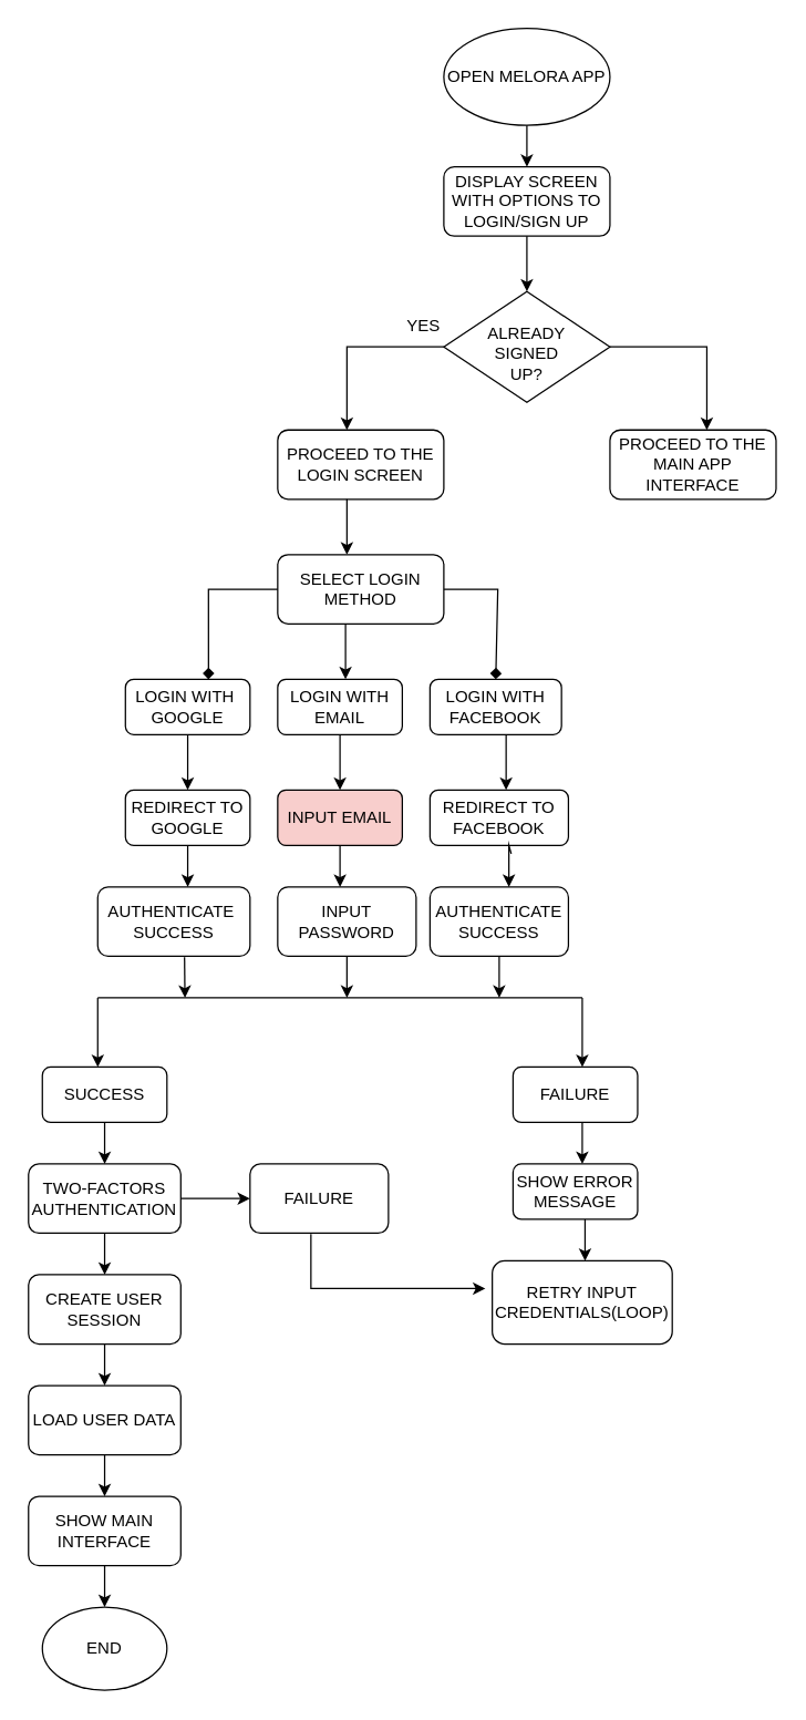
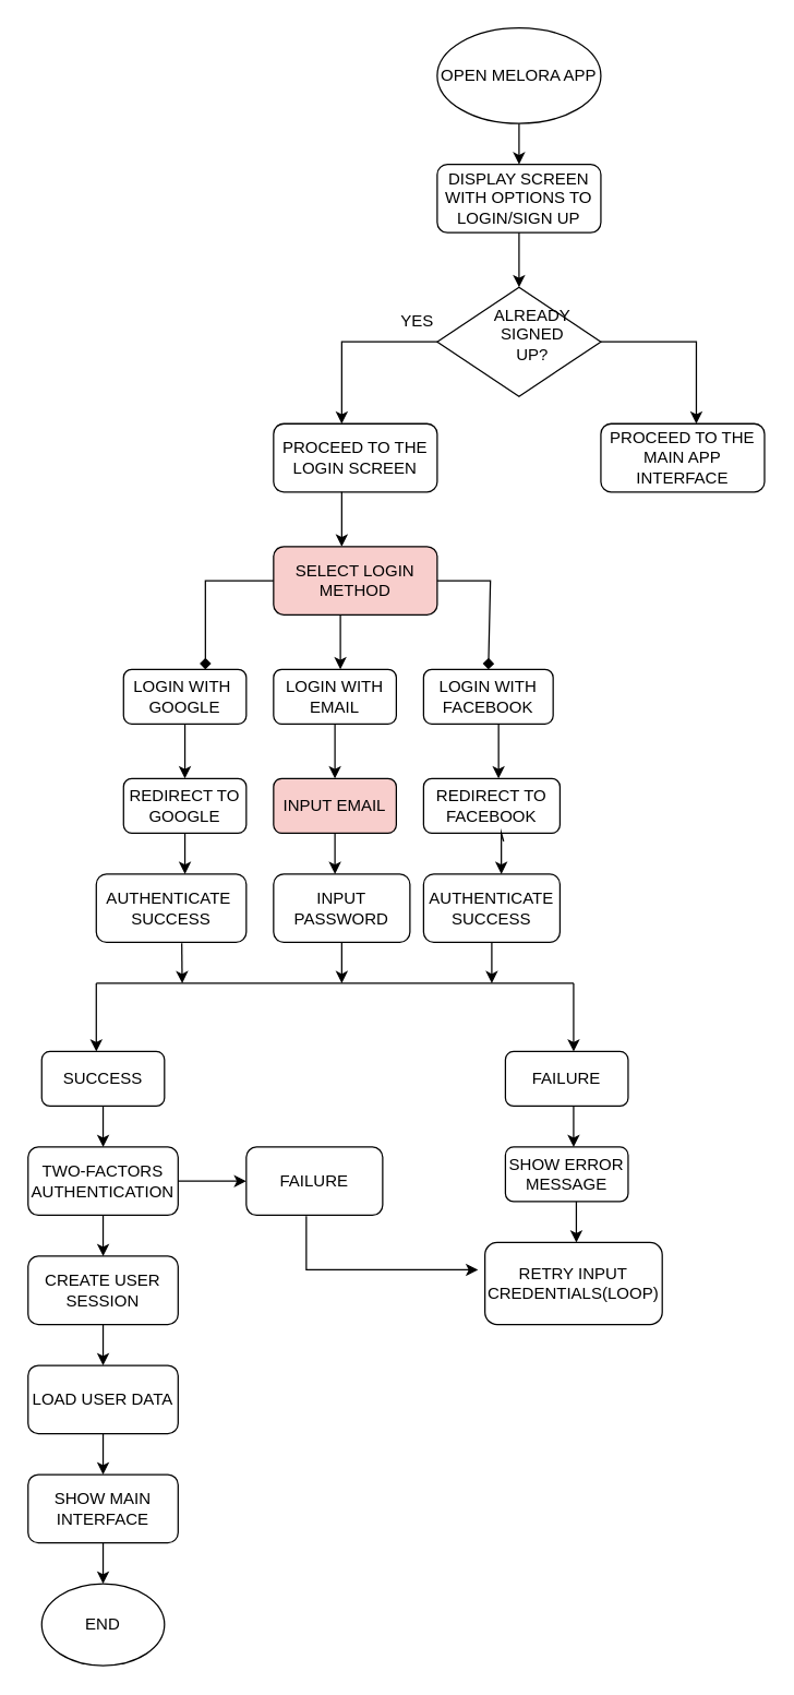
  <mxCell id="0" />
  <mxCell id="1" parent="0" />
  <mxCell id="2" value="OPEN MELORA APP" style="ellipse;whiteSpace=wrap;html=1;" vertex="1" parent="1"><mxGeometry x="320" y="20" width="120" height="70" as="geometry" /></mxCell>
  <mxCell id="3" value="" style="endArrow=classic;html=1;rounded=0;exitX=0.5;exitY=1;exitDx=0;exitDy=0;" edge="1" parent="1" source="2"><mxGeometry width="50" height="50" relative="1" as="geometry"><mxPoint x="330" y="230" as="sourcePoint" /><mxPoint x="380" y="120" as="targetPoint" /></mxGeometry></mxCell>
  <mxCell id="4" value="DISPLAY SCREEN WITH OPTIONS TO LOGIN/SIGN UP" style="rounded=1;whiteSpace=wrap;html=1;" vertex="1" parent="1"><mxGeometry x="320" y="120" width="120" height="50" as="geometry" /></mxCell>
  <mxCell id="5" value="" style="endArrow=classic;html=1;rounded=0;" edge="1" parent="1" source="4"><mxGeometry width="50" height="50" relative="1" as="geometry"><mxPoint x="340" y="320" as="sourcePoint" /><mxPoint x="380" y="210" as="targetPoint" /></mxGeometry></mxCell>
  <mxCell id="6" value="" style="rhombus;whiteSpace=wrap;html=1;" vertex="1" parent="1"><mxGeometry x="320" y="210" width="120" height="80" as="geometry" /></mxCell>
- <mxCell id="7" value="ALREADY SIGNED UP?" style="text;strokeColor=none;align=center;fillColor=none;html=1;verticalAlign=middle;whiteSpace=wrap;rounded=0;" vertex="1" parent="1"><mxGeometry x="350" y="240" width="60" height="30" as="geometry" /></mxCell>
+ <mxCell id="7" value="ALREADY SIGNED UP?" style="text;strokeColor=none;align=center;fillColor=none;html=1;verticalAlign=middle;whiteSpace=wrap;rounded=0;" vertex="1" parent="1"><mxGeometry x="360" y="230" width="60" height="30" as="geometry" /></mxCell>
  <mxCell id="8" value="" style="endArrow=classic;html=1;rounded=0;exitX=0;exitY=0.5;exitDx=0;exitDy=0;" edge="1" parent="1" source="6"><mxGeometry width="50" height="50" relative="1" as="geometry"><mxPoint x="100" y="260" as="sourcePoint" /><mxPoint x="250" y="310" as="targetPoint" /><Array as="points"><mxPoint x="250" y="250" /></Array></mxGeometry></mxCell>
  <mxCell id="9" value="" style="endArrow=classic;html=1;rounded=0;exitX=1;exitY=0.5;exitDx=0;exitDy=0;" edge="1" parent="1" source="6"><mxGeometry width="50" height="50" relative="1" as="geometry"><mxPoint x="580" y="280" as="sourcePoint" /><mxPoint x="510" y="310" as="targetPoint" /><Array as="points"><mxPoint x="510" y="250" /></Array></mxGeometry></mxCell>
  <mxCell id="10" value="YES" style="text;html=1;align=center;verticalAlign=middle;resizable=0;points=[];autosize=1;strokeColor=none;fillColor=none;" vertex="1" parent="1"><mxGeometry x="280" y="220" width="50" height="30" as="geometry" /></mxCell>
  <mxCell id="11" value="PROCEED TO THE LOGIN SCREEN" style="rounded=1;whiteSpace=wrap;html=1;" vertex="1" parent="1"><mxGeometry x="200" y="310" width="120" height="50" as="geometry" /></mxCell>
  <mxCell id="12" value="PROCEED TO THE MAIN APP INTERFACE" style="rounded=1;whiteSpace=wrap;html=1;" vertex="1" parent="1"><mxGeometry x="440" y="310" width="120" height="50" as="geometry" /></mxCell>
  <mxCell id="13" value="" style="endArrow=classic;html=1;rounded=0;" edge="1" parent="1"><mxGeometry width="50" height="50" relative="1" as="geometry"><mxPoint x="250" y="360" as="sourcePoint" /><mxPoint x="250" y="400" as="targetPoint" /></mxGeometry></mxCell>
- <mxCell id="14" value="SELECT LOGIN METHOD" style="rounded=1;whiteSpace=wrap;html=1;" vertex="1" parent="1"><mxGeometry x="200" y="400" width="120" height="50" as="geometry" /></mxCell>
+ <mxCell id="14" value="SELECT LOGIN METHOD" style="rounded=1;whiteSpace=wrap;html=1;fillColor=#f8cecc;" vertex="1" parent="1"><mxGeometry x="200" y="400" width="120" height="50" as="geometry" /></mxCell>
  <mxCell id="15" value="" style="endArrow=classic;html=1;rounded=0;" edge="1" parent="1"><mxGeometry width="50" height="50" relative="1" as="geometry"><mxPoint x="249" y="450" as="sourcePoint" /><mxPoint x="249" y="490" as="targetPoint" /><Array as="points" /></mxGeometry></mxCell>
  <mxCell id="16" value="LOGIN WITH EMAIL" style="rounded=1;whiteSpace=wrap;html=1;" vertex="1" parent="1"><mxGeometry x="200" y="490" width="90" height="40" as="geometry" /></mxCell>
  <mxCell id="17" value="" style="endArrow=diamond;html=1;rounded=0;exitX=1;exitY=0.5;exitDx=0;exitDy=0;entryX=0.5;entryY=0;entryDx=0;entryDy=0;" edge="1" parent="1" source="14" target="26"><mxGeometry width="50" height="50" relative="1" as="geometry"><mxPoint x="320" y="430" as="sourcePoint" /><mxPoint x="359" y="483" as="targetPoint" /><Array as="points"><mxPoint x="359" y="425" /></Array></mxGeometry></mxCell>
  <mxCell id="18" value="" style="endArrow=classic;html=1;rounded=0;exitX=0.5;exitY=1;exitDx=0;exitDy=0;" edge="1" parent="1" source="16"><mxGeometry width="50" height="50" relative="1" as="geometry"><mxPoint x="230" y="640" as="sourcePoint" /><mxPoint x="245" y="570" as="targetPoint" /></mxGeometry></mxCell>
  <mxCell id="19" value="INPUT EMAIL" style="rounded=1;whiteSpace=wrap;html=1;fillColor=#f8cecc;" vertex="1" parent="1"><mxGeometry x="200" y="570" width="90" height="40" as="geometry" /></mxCell>
  <mxCell id="20" value="" style="endArrow=classic;html=1;rounded=0;exitX=0.5;exitY=1;exitDx=0;exitDy=0;" edge="1" parent="1" source="19"><mxGeometry width="50" height="50" relative="1" as="geometry"><mxPoint x="180" y="750" as="sourcePoint" /><mxPoint x="245" y="640" as="targetPoint" /></mxGeometry></mxCell>
  <mxCell id="21" value="INPUT PASSWORD" style="rounded=1;whiteSpace=wrap;html=1;" vertex="1" parent="1"><mxGeometry x="200" y="640" width="100" height="50" as="geometry" /></mxCell>
  <mxCell id="22" value="" style="endArrow=diamond;html=1;rounded=0;exitX=0;exitY=0.5;exitDx=0;exitDy=0;entryX=0.667;entryY=0;entryDx=0;entryDy=0;entryPerimeter=0;" edge="1" parent="1" source="14" target="23"><mxGeometry width="50" height="50" relative="1" as="geometry"><mxPoint x="140" y="420" as="sourcePoint" /><mxPoint x="150" y="480" as="targetPoint" /><Array as="points"><mxPoint x="150" y="425" /></Array></mxGeometry></mxCell>
  <mxCell id="23" value="LOGIN WITH&amp;nbsp;&lt;div&gt;GOOGLE&lt;/div&gt;" style="rounded=1;whiteSpace=wrap;html=1;" vertex="1" parent="1"><mxGeometry x="90" y="490" width="90" height="40" as="geometry" /></mxCell>
  <mxCell id="24" value="" style="endArrow=classic;html=1;rounded=0;" edge="1" parent="1" source="23"><mxGeometry width="50" height="50" relative="1" as="geometry"><mxPoint x="70" y="650" as="sourcePoint" /><mxPoint x="135" y="570" as="targetPoint" /></mxGeometry></mxCell>
  <mxCell id="25" value="REDIRECT TO GOOGLE" style="rounded=1;whiteSpace=wrap;html=1;" vertex="1" parent="1"><mxGeometry x="90" y="570" width="90" height="40" as="geometry" /></mxCell>
  <mxCell id="26" value="LOGIN WITH FACEBOOK" style="rounded=1;whiteSpace=wrap;html=1;" vertex="1" parent="1"><mxGeometry x="310" y="490" width="95" height="40" as="geometry" /></mxCell>
  <mxCell id="27" value="" style="endArrow=classic;html=1;rounded=0;" edge="1" parent="1"><mxGeometry width="50" height="50" relative="1" as="geometry"><mxPoint x="365" y="530" as="sourcePoint" /><mxPoint x="365" y="570" as="targetPoint" /></mxGeometry></mxCell>
  <mxCell id="28" value="REDIRECT TO FACEBOOK" style="rounded=1;whiteSpace=wrap;html=1;" vertex="1" parent="1"><mxGeometry x="310" y="570" width="100" height="40" as="geometry" /></mxCell>
  <mxCell id="29" value="" style="endArrow=classic;html=1;rounded=0;exitX=0.5;exitY=1;exitDx=0;exitDy=0;" edge="1" parent="1" source="25"><mxGeometry width="50" height="50" relative="1" as="geometry"><mxPoint x="50" y="760" as="sourcePoint" /><mxPoint x="135" y="640" as="targetPoint" /></mxGeometry></mxCell>
  <mxCell id="30" value="" style="endArrow=classic;html=1;rounded=0;exitX=0.587;exitY=1.15;exitDx=0;exitDy=0;exitPerimeter=0;" edge="1" parent="1" source="28"><mxGeometry width="50" height="50" relative="1" as="geometry"><mxPoint x="380" y="730" as="sourcePoint" /><mxPoint x="367" y="640" as="targetPoint" /><Array as="points"><mxPoint x="367" y="610" /></Array></mxGeometry></mxCell>
  <mxCell id="31" value="AUTHENTICATE&amp;nbsp; SUCCESS" style="rounded=1;whiteSpace=wrap;html=1;" vertex="1" parent="1"><mxGeometry x="70" y="640" width="110" height="50" as="geometry" /></mxCell>
  <mxCell id="32" value="AUTHENTICATE SUCCESS" style="rounded=1;whiteSpace=wrap;html=1;" vertex="1" parent="1"><mxGeometry x="310" y="640" width="100" height="50" as="geometry" /></mxCell>
  <mxCell id="33" value="" style="endArrow=classic;html=1;rounded=0;exitX=0.57;exitY=1.013;exitDx=0;exitDy=0;exitPerimeter=0;" edge="1" parent="1" source="31"><mxGeometry width="50" height="50" relative="1" as="geometry"><mxPoint x="80" y="840" as="sourcePoint" /><mxPoint x="133" y="720" as="targetPoint" /></mxGeometry></mxCell>
  <mxCell id="34" value="" style="endArrow=classic;html=1;rounded=0;exitX=0.5;exitY=1;exitDx=0;exitDy=0;" edge="1" parent="1" source="21"><mxGeometry width="50" height="50" relative="1" as="geometry"><mxPoint x="260" y="830" as="sourcePoint" /><mxPoint x="250" y="720" as="targetPoint" /></mxGeometry></mxCell>
  <mxCell id="35" value="" style="endArrow=classic;html=1;rounded=0;exitX=0.5;exitY=1;exitDx=0;exitDy=0;" edge="1" parent="1" source="32"><mxGeometry width="50" height="50" relative="1" as="geometry"><mxPoint x="300" y="770" as="sourcePoint" /><mxPoint x="360" y="720" as="targetPoint" /></mxGeometry></mxCell>
  <mxCell id="36" value="" style="endArrow=none;html=1;rounded=0;" edge="1" parent="1"><mxGeometry width="50" height="50" relative="1" as="geometry"><mxPoint x="70" y="720" as="sourcePoint" /><mxPoint x="420" y="720" as="targetPoint" /></mxGeometry></mxCell>
  <mxCell id="37" value="" style="endArrow=classic;html=1;rounded=0;" edge="1" parent="1"><mxGeometry width="50" height="50" relative="1" as="geometry"><mxPoint x="70" y="720" as="sourcePoint" /><mxPoint x="70" y="770" as="targetPoint" /></mxGeometry></mxCell>
  <mxCell id="38" value="" style="endArrow=classic;html=1;rounded=0;" edge="1" parent="1"><mxGeometry width="50" height="50" relative="1" as="geometry"><mxPoint x="420" y="720" as="sourcePoint" /><mxPoint x="420" y="770" as="targetPoint" /></mxGeometry></mxCell>
  <mxCell id="39" value="SUCCESS" style="rounded=1;whiteSpace=wrap;html=1;" vertex="1" parent="1"><mxGeometry x="30" y="770" width="90" height="40" as="geometry" /></mxCell>
  <mxCell id="40" value="FAILURE" style="rounded=1;whiteSpace=wrap;html=1;" vertex="1" parent="1"><mxGeometry x="370" y="770" width="90" height="40" as="geometry" /></mxCell>
  <mxCell id="41" value="" style="endArrow=classic;html=1;rounded=0;" edge="1" parent="1"><mxGeometry width="50" height="50" relative="1" as="geometry"><mxPoint x="420" y="810" as="sourcePoint" /><mxPoint x="420" y="840" as="targetPoint" /></mxGeometry></mxCell>
  <mxCell id="42" value="" style="endArrow=classic;html=1;rounded=0;exitX=0.5;exitY=1;exitDx=0;exitDy=0;" edge="1" parent="1" source="39"><mxGeometry width="50" height="50" relative="1" as="geometry"><mxPoint x="60" y="920" as="sourcePoint" /><mxPoint x="75" y="840" as="targetPoint" /></mxGeometry></mxCell>
  <mxCell id="43" value="SHOW ERROR MESSAGE" style="rounded=1;whiteSpace=wrap;html=1;" vertex="1" parent="1"><mxGeometry x="370" y="840" width="90" height="40" as="geometry" /></mxCell>
  <mxCell id="44" value="" style="endArrow=classic;html=1;rounded=0;" edge="1" parent="1"><mxGeometry width="50" height="50" relative="1" as="geometry"><mxPoint x="422" y="880" as="sourcePoint" /><mxPoint x="422" y="910" as="targetPoint" /></mxGeometry></mxCell>
  <mxCell id="45" value="RETRY INPUT CREDENTIALS(LOOP)" style="rounded=1;whiteSpace=wrap;html=1;" vertex="1" parent="1"><mxGeometry x="355" y="910" width="130" height="60" as="geometry" /></mxCell>
  <mxCell id="46" value="TWO-FACTORS AUTHENTICATION" style="rounded=1;whiteSpace=wrap;html=1;" vertex="1" parent="1"><mxGeometry x="20" y="840" width="110" height="50" as="geometry" /></mxCell>
  <mxCell id="47" value="" style="endArrow=classic;html=1;rounded=0;exitX=0.5;exitY=1;exitDx=0;exitDy=0;" edge="1" parent="1" source="46"><mxGeometry width="50" height="50" relative="1" as="geometry"><mxPoint x="90" y="1040" as="sourcePoint" /><mxPoint x="75" y="920" as="targetPoint" /></mxGeometry></mxCell>
  <mxCell id="48" value="CREATE USER SESSION" style="rounded=1;whiteSpace=wrap;html=1;" vertex="1" parent="1"><mxGeometry x="20" y="920" width="110" height="50" as="geometry" /></mxCell>
  <mxCell id="49" value="" style="endArrow=classic;html=1;rounded=0;exitX=0.5;exitY=1;exitDx=0;exitDy=0;" edge="1" parent="1" source="48"><mxGeometry width="50" height="50" relative="1" as="geometry"><mxPoint x="60" y="1100" as="sourcePoint" /><mxPoint x="75" y="1000" as="targetPoint" /></mxGeometry></mxCell>
  <mxCell id="50" value="LOAD USER DATA" style="rounded=1;whiteSpace=wrap;html=1;" vertex="1" parent="1"><mxGeometry x="20" y="1000" width="110" height="50" as="geometry" /></mxCell>
  <mxCell id="51" value="" style="endArrow=classic;html=1;rounded=0;exitX=0.5;exitY=1;exitDx=0;exitDy=0;" edge="1" parent="1" source="50"><mxGeometry width="50" height="50" relative="1" as="geometry"><mxPoint x="80" y="1100" as="sourcePoint" /><mxPoint x="75" y="1080" as="targetPoint" /></mxGeometry></mxCell>
  <mxCell id="52" value="SHOW MAIN INTERFACE" style="rounded=1;whiteSpace=wrap;html=1;" vertex="1" parent="1"><mxGeometry x="20" y="1080" width="110" height="50" as="geometry" /></mxCell>
  <mxCell id="53" value="" style="endArrow=classic;html=1;rounded=0;exitX=0.5;exitY=1;exitDx=0;exitDy=0;" edge="1" parent="1" source="52"><mxGeometry width="50" height="50" relative="1" as="geometry"><mxPoint x="100" y="1260" as="sourcePoint" /><mxPoint x="75" y="1160" as="targetPoint" /></mxGeometry></mxCell>
  <mxCell id="54" value="END" style="ellipse;whiteSpace=wrap;html=1;" vertex="1" parent="1"><mxGeometry x="30" y="1160" width="90" height="60" as="geometry" /></mxCell>
  <mxCell id="55" value="" style="endArrow=classic;html=1;rounded=0;exitX=1;exitY=0.5;exitDx=0;exitDy=0;" edge="1" parent="1" source="46"><mxGeometry width="50" height="50" relative="1" as="geometry"><mxPoint x="210" y="1050" as="sourcePoint" /><mxPoint x="180" y="865" as="targetPoint" /></mxGeometry></mxCell>
  <mxCell id="56" value="FAILURE" style="rounded=1;whiteSpace=wrap;html=1;" vertex="1" parent="1"><mxGeometry x="180" y="840" width="100" height="50" as="geometry" /></mxCell>
  <mxCell id="57" value="" style="endArrow=classic;html=1;rounded=0;exitX=0.44;exitY=1.013;exitDx=0;exitDy=0;exitPerimeter=0;" edge="1" parent="1" source="56"><mxGeometry width="50" height="50" relative="1" as="geometry"><mxPoint x="190" y="1010" as="sourcePoint" /><mxPoint x="350" y="930" as="targetPoint" /><Array as="points"><mxPoint x="224" y="930" /></Array></mxGeometry></mxCell>
